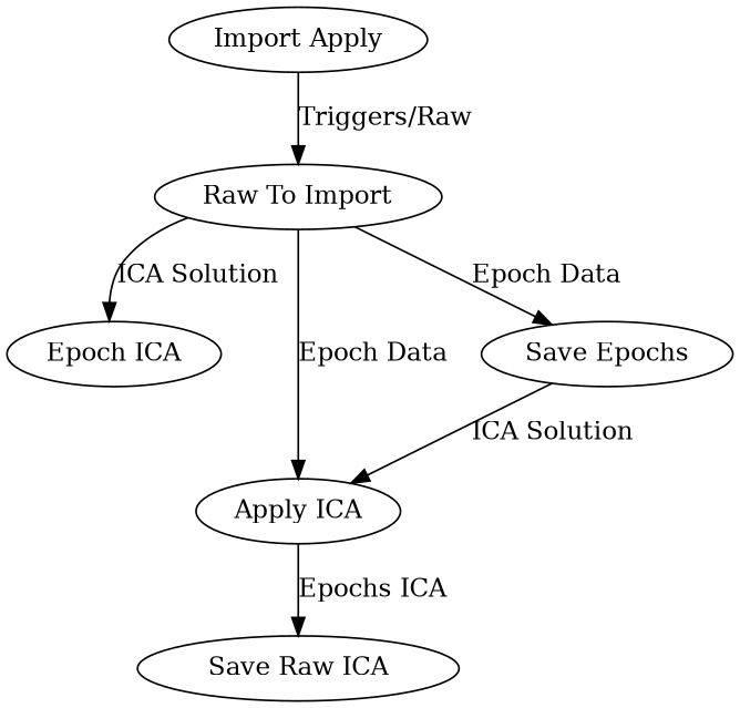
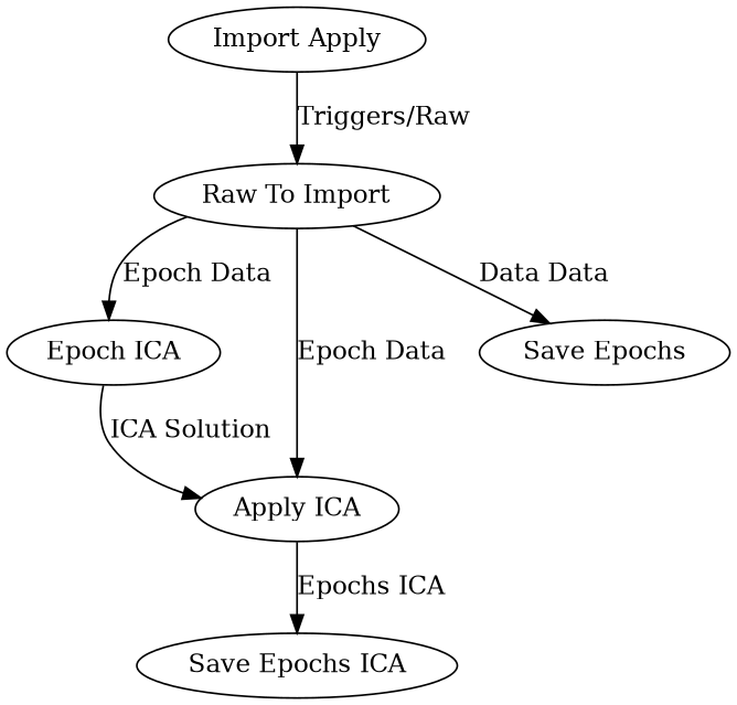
  digraph {
    n1 [label="Raw To Import"]
    n2 [label="Epoch ICA"]
    n3 [label="Apply ICA"]
    n4 [label="Save Epochs"]
-   n5 [label="Save Raw ICA"]
+   n5 [label="Save Epochs ICA"]
    n6 [label="Import Apply"]
-   n1 -> n2 [label="ICA Solution"]
+   n1 -> n2 [label="Epoch Data"]
    n1 -> n3 [label="Epoch Data"]
-   n1 -> n4 [label="Epoch Data"]
-   n4 -> n3 [label="ICA Solution"]
+   n1 -> n4 [label="Data Data"]
+   n2 -> n3 [label="ICA Solution"]
    n3 -> n5 [label="Epochs ICA"]
    n6 -> n1 [label="Triggers/Raw"]
  }
